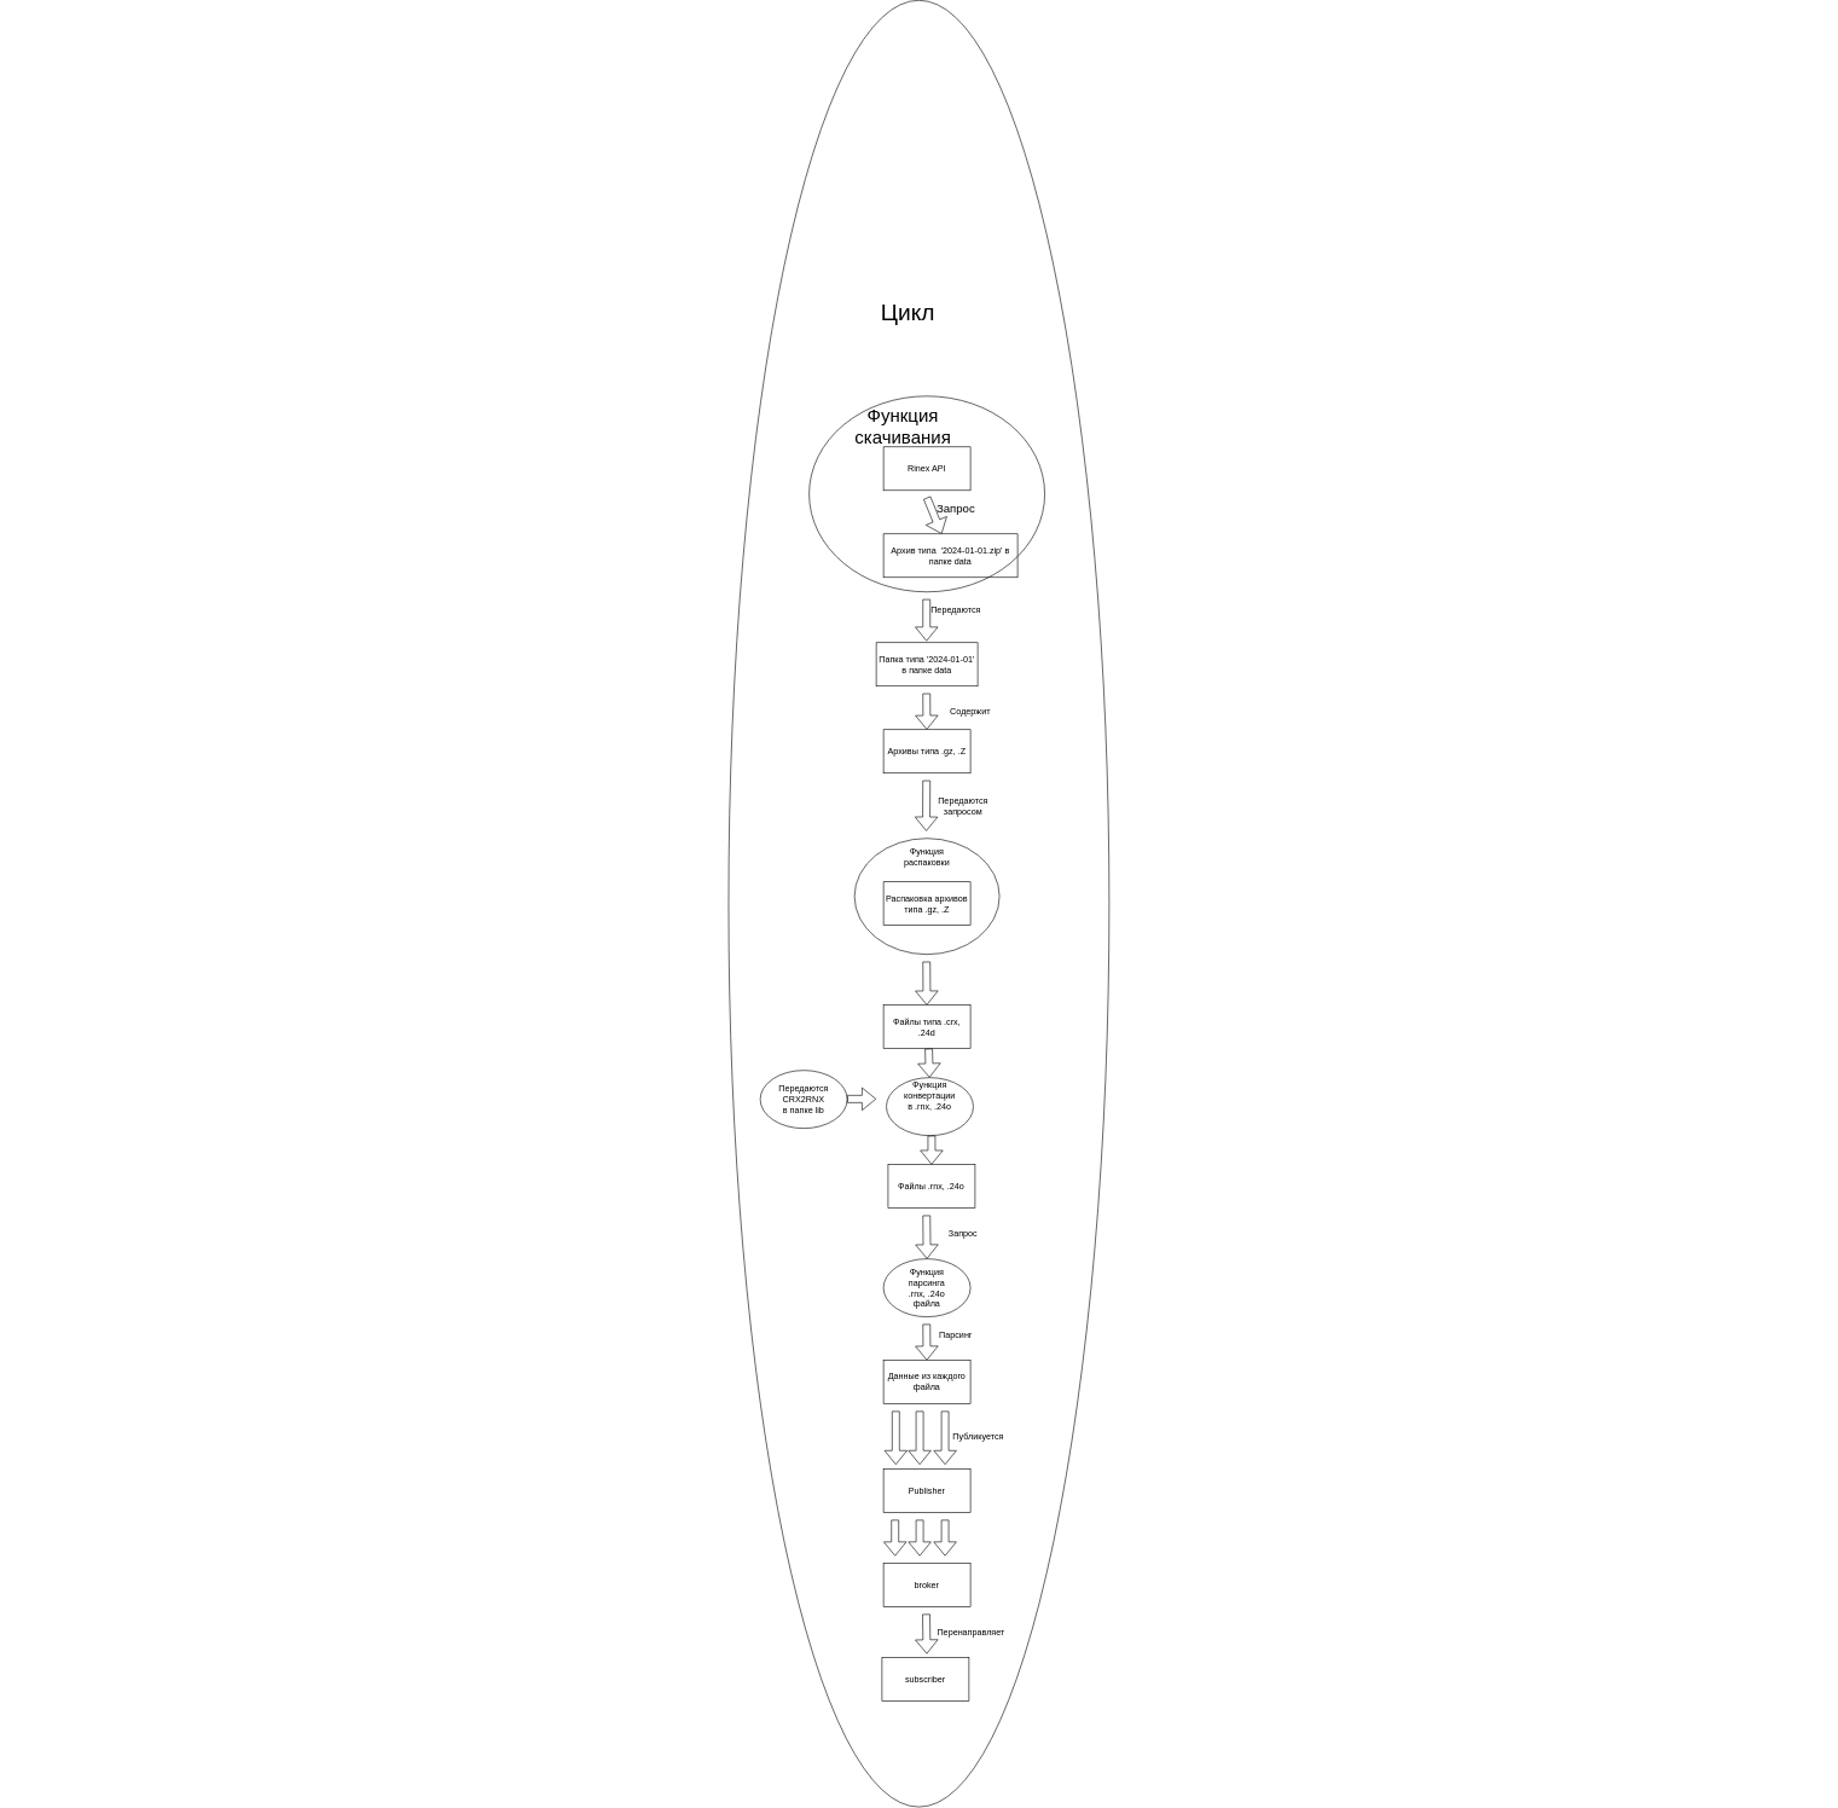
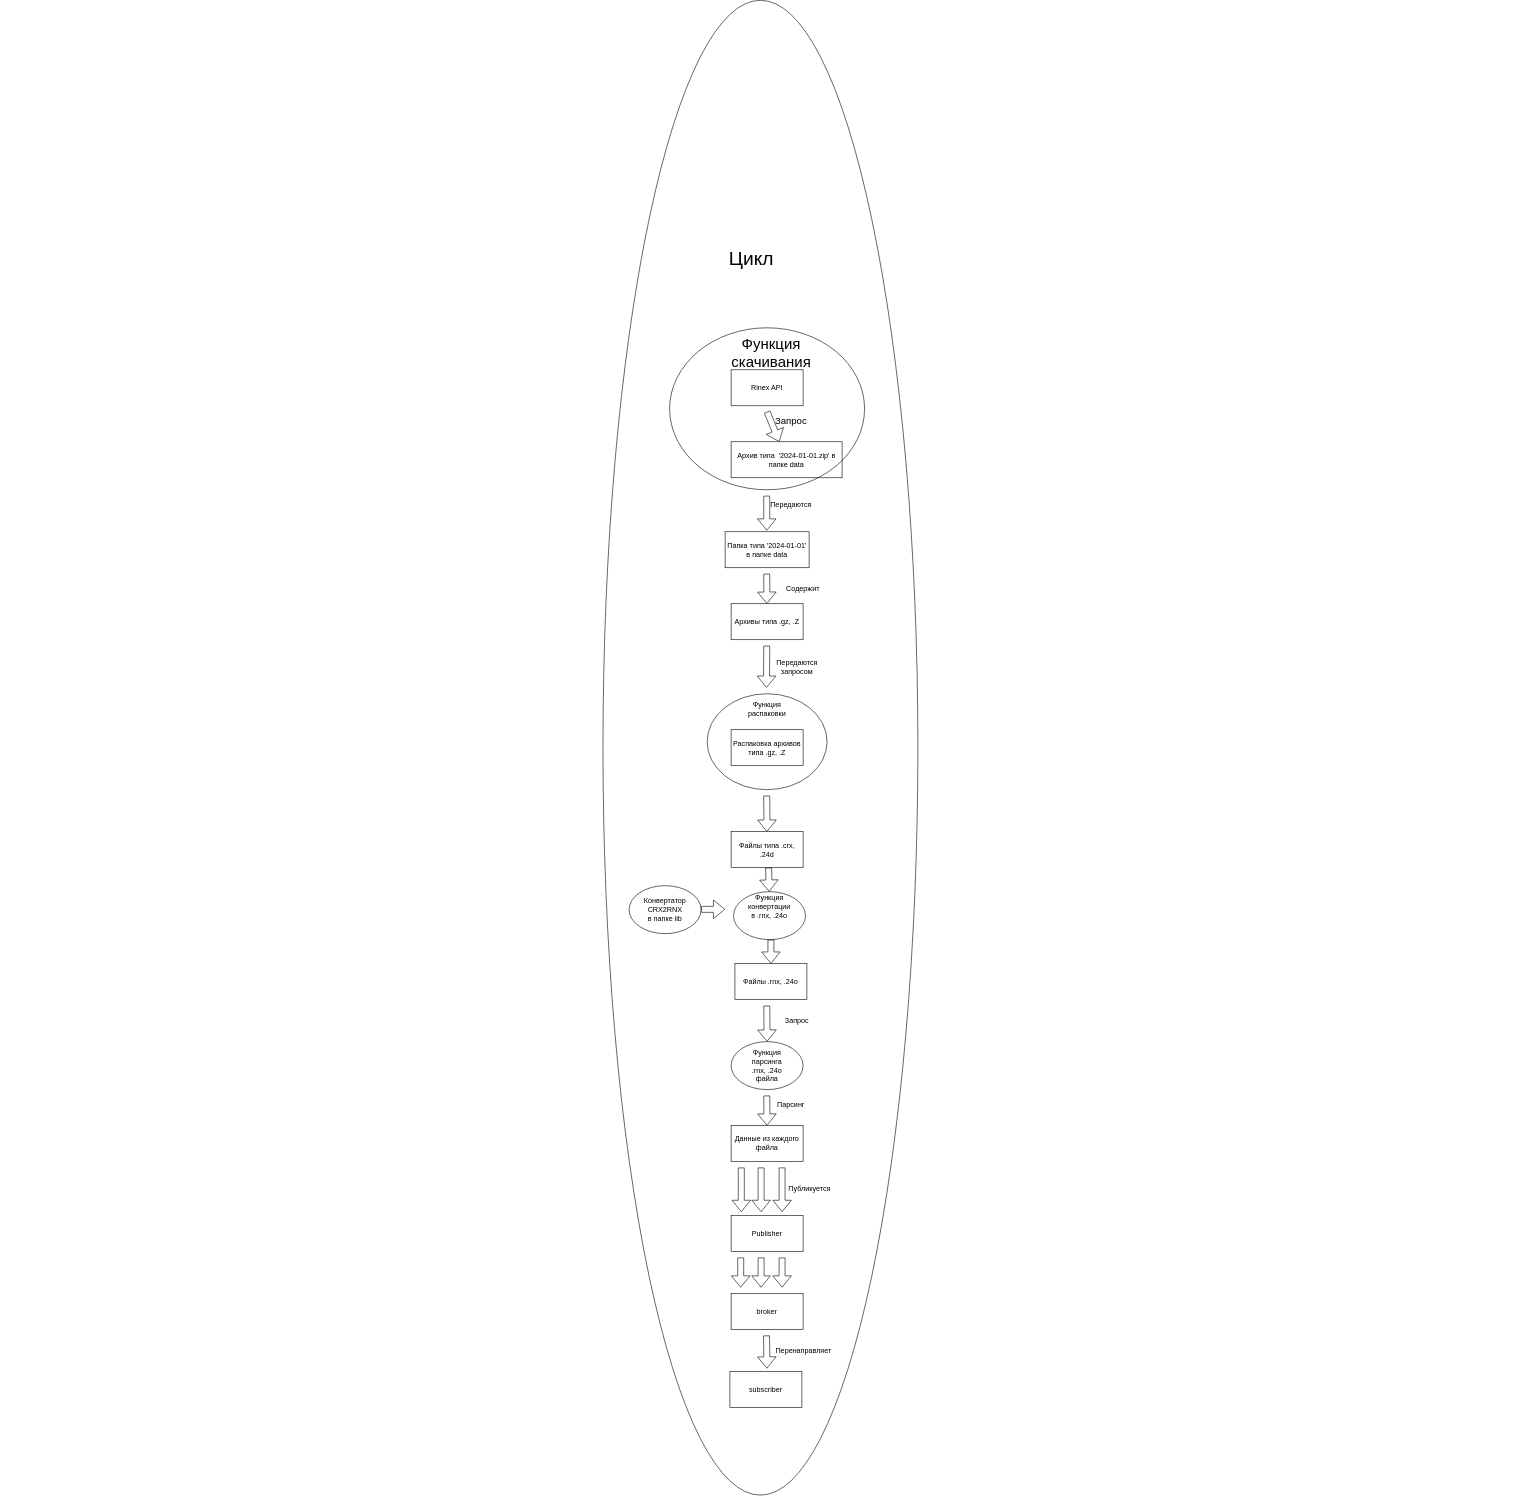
  <mxCell id="0" />
  <mxCell id="1" parent="0" />
  <mxCell id="2" value="Rinex API" style="rounded=0;whiteSpace=wrap;html=1;" vertex="1" parent="1"><mxGeometry x="1218" y="250" width="120" height="60" as="geometry" /></mxCell>
  <mxCell id="3" value="" style="shape=flexArrow;endArrow=classic;html=1;rounded=0;" edge="1" parent="1" target="4"><mxGeometry width="50" height="50" relative="1" as="geometry"><mxPoint x="1278" y="320" as="sourcePoint" /><mxPoint x="1278" y="400" as="targetPoint" /></mxGeometry></mxCell>
  <mxCell id="4" value="Архив типа&amp;nbsp; '2024-01-01.zip' в папке data" style="rounded=0;whiteSpace=wrap;html=1;" vertex="1" parent="1"><mxGeometry x="1218" y="370" width="185" height="60" as="geometry" /></mxCell>
  <mxCell id="5" value="" style="ellipse;whiteSpace=wrap;html=1;fillColor=none;" vertex="1" parent="1"><mxGeometry x="1115.5" y="180" width="325" height="270" as="geometry" /></mxCell>
- <mxCell id="6" value="&lt;span style=&quot;font-size: 25px;&quot;&gt;Функция скачивания&lt;/span&gt;" style="text;html=1;align=center;verticalAlign=middle;whiteSpace=wrap;rounded=0;" vertex="1" parent="1"><mxGeometry x="1182" y="200" width="126" height="40" as="geometry" /></mxCell>
+ <mxCell id="6" value="&lt;span style=&quot;font-size: 25px;&quot;&gt;Функция скачивания&lt;/span&gt;" style="text;html=1;align=center;verticalAlign=middle;whiteSpace=wrap;rounded=0;" vertex="1" parent="1"><mxGeometry x="1222" y="200" width="126" height="40" as="geometry" /></mxCell>
  <mxCell id="7" value="&lt;font style=&quot;font-size: 16px;&quot;&gt;Запрос&lt;/font&gt;" style="text;html=1;align=center;verticalAlign=middle;whiteSpace=wrap;rounded=0;" vertex="1" parent="1"><mxGeometry x="1288" y="320" width="60" height="30" as="geometry" /></mxCell>
  <mxCell id="8" value="" style="shape=flexArrow;endArrow=classic;html=1;rounded=0;" edge="1" parent="1"><mxGeometry width="50" height="50" relative="1" as="geometry"><mxPoint x="1277.41" y="460" as="sourcePoint" /><mxPoint x="1277.41" y="518" as="targetPoint" /></mxGeometry></mxCell>
  <mxCell id="9" value="Передаются" style="text;html=1;align=center;verticalAlign=middle;whiteSpace=wrap;rounded=0;" vertex="1" parent="1"><mxGeometry x="1288" y="460" width="60" height="30" as="geometry" /></mxCell>
  <mxCell id="10" value="Папка типа '2024-01-01' в папке data" style="rounded=0;whiteSpace=wrap;html=1;" vertex="1" parent="1"><mxGeometry x="1208" y="520" width="140" height="60" as="geometry" /></mxCell>
  <mxCell id="11" value="" style="ellipse;whiteSpace=wrap;html=1;fillColor=none;" vertex="1" parent="1"><mxGeometry x="1178" y="790" width="200" height="160" as="geometry" /></mxCell>
  <mxCell id="12" value="" style="shape=flexArrow;endArrow=classic;html=1;rounded=0;" edge="1" parent="1" target="13"><mxGeometry width="50" height="50" relative="1" as="geometry"><mxPoint x="1277.38" y="590" as="sourcePoint" /><mxPoint x="1277.38" y="640" as="targetPoint" /></mxGeometry></mxCell>
  <mxCell id="13" value="Архивы типа .gz, .Z" style="rounded=0;whiteSpace=wrap;html=1;" vertex="1" parent="1"><mxGeometry x="1218" y="640" width="120" height="60" as="geometry" /></mxCell>
  <mxCell id="14" value="Содержит" style="text;html=1;align=center;verticalAlign=middle;whiteSpace=wrap;rounded=0;" vertex="1" parent="1"><mxGeometry x="1308" y="600" width="60" height="30" as="geometry" /></mxCell>
  <mxCell id="15" value="" style="shape=flexArrow;endArrow=classic;html=1;rounded=0;" edge="1" parent="1"><mxGeometry width="50" height="50" relative="1" as="geometry"><mxPoint x="1277.38" y="710" as="sourcePoint" /><mxPoint x="1277" y="780" as="targetPoint" /></mxGeometry></mxCell>
  <mxCell id="16" value="Передаются запросом" style="text;html=1;align=center;verticalAlign=middle;whiteSpace=wrap;rounded=0;" vertex="1" parent="1"><mxGeometry x="1298" y="730" width="60" height="30" as="geometry" /></mxCell>
  <mxCell id="17" value="Функция распаковки" style="text;html=1;align=center;verticalAlign=middle;whiteSpace=wrap;rounded=0;" vertex="1" parent="1"><mxGeometry x="1248" y="800" width="60" height="30" as="geometry" /></mxCell>
  <mxCell id="18" value="Распаковка архивов типа .gz, .Z" style="rounded=0;whiteSpace=wrap;html=1;" vertex="1" parent="1"><mxGeometry x="1218" y="850" width="120" height="60" as="geometry" /></mxCell>
  <mxCell id="19" value="" style="shape=flexArrow;endArrow=classic;html=1;rounded=0;" edge="1" parent="1" target="20"><mxGeometry width="50" height="50" relative="1" as="geometry"><mxPoint x="1277.41" y="960" as="sourcePoint" /><mxPoint x="1277.41" y="1020" as="targetPoint" /></mxGeometry></mxCell>
  <mxCell id="20" value="Файлы типа .crx, .24d" style="rounded=0;whiteSpace=wrap;html=1;" vertex="1" parent="1"><mxGeometry x="1218" y="1020" width="120" height="60" as="geometry" /></mxCell>
  <mxCell id="21" value="" style="ellipse;whiteSpace=wrap;html=1;fillColor=none;" vertex="1" parent="1"><mxGeometry x="1048" y="1110" width="120" height="80" as="geometry" /></mxCell>
- <mxCell id="22" value="Передаются CRX2RNX&lt;div&gt;в папке lib&lt;/div&gt;" style="text;html=1;align=center;verticalAlign=middle;whiteSpace=wrap;rounded=0;" vertex="1" parent="1"><mxGeometry x="1078" y="1135" width="60" height="30" as="geometry" /></mxCell>
+ <mxCell id="22" value="Конвертатор CRX2RNX&lt;div&gt;в папке lib&lt;/div&gt;" style="text;html=1;align=center;verticalAlign=middle;whiteSpace=wrap;rounded=0;" vertex="1" parent="1"><mxGeometry x="1078" y="1135" width="60" height="30" as="geometry" /></mxCell>
  <mxCell id="23" value="" style="shape=flexArrow;endArrow=classic;html=1;rounded=0;" edge="1" parent="1"><mxGeometry width="50" height="50" relative="1" as="geometry"><mxPoint x="1168" y="1149.5" as="sourcePoint" /><mxPoint x="1208" y="1149.5" as="targetPoint" /></mxGeometry></mxCell>
  <mxCell id="24" value="" style="shape=flexArrow;endArrow=classic;html=1;rounded=0;" edge="1" parent="1" target="25"><mxGeometry width="50" height="50" relative="1" as="geometry"><mxPoint x="1280.5" y="1080" as="sourcePoint" /><mxPoint x="1281" y="1130" as="targetPoint" /></mxGeometry></mxCell>
  <mxCell id="25" value="" style="ellipse;whiteSpace=wrap;html=1;fillColor=none;" vertex="1" parent="1"><mxGeometry x="1222" y="1120" width="120" height="80" as="geometry" /></mxCell>
  <mxCell id="26" value="Функция конвертации в .rnx, .24o" style="text;html=1;align=center;verticalAlign=middle;whiteSpace=wrap;rounded=0;" vertex="1" parent="1"><mxGeometry x="1252" y="1130" width="60" height="30" as="geometry" /></mxCell>
  <mxCell id="27" value="" style="shape=flexArrow;endArrow=classic;html=1;rounded=0;" edge="1" parent="1" target="28"><mxGeometry width="50" height="50" relative="1" as="geometry"><mxPoint x="1284.38" y="1200" as="sourcePoint" /><mxPoint x="1284.38" y="1270" as="targetPoint" /></mxGeometry></mxCell>
  <mxCell id="28" value="Файлы .rnx, .24o" style="rounded=0;whiteSpace=wrap;html=1;" vertex="1" parent="1"><mxGeometry x="1224.38" y="1240" width="120" height="60" as="geometry" /></mxCell>
  <mxCell id="29" value="" style="shape=flexArrow;endArrow=classic;html=1;rounded=0;" edge="1" parent="1"><mxGeometry width="50" height="50" relative="1" as="geometry"><mxPoint x="1277.44" y="1310" as="sourcePoint" /><mxPoint x="1278" y="1370" as="targetPoint" /></mxGeometry></mxCell>
  <mxCell id="30" value="Запрос" style="text;html=1;align=center;verticalAlign=middle;whiteSpace=wrap;rounded=0;" vertex="1" parent="1"><mxGeometry x="1298" y="1320" width="60" height="30" as="geometry" /></mxCell>
  <mxCell id="31" value="" style="ellipse;whiteSpace=wrap;html=1;fillColor=none;" vertex="1" parent="1"><mxGeometry x="1218" y="1370" width="120" height="80" as="geometry" /></mxCell>
  <mxCell id="32" value="Функция парсинга .rnx, .24o файла" style="text;html=1;align=center;verticalAlign=middle;whiteSpace=wrap;rounded=0;" vertex="1" parent="1"><mxGeometry x="1248" y="1395" width="60" height="30" as="geometry" /></mxCell>
  <mxCell id="33" value="" style="shape=flexArrow;endArrow=classic;html=1;rounded=0;" edge="1" parent="1"><mxGeometry width="50" height="50" relative="1" as="geometry"><mxPoint x="1277.44" y="1460" as="sourcePoint" /><mxPoint x="1277.871" y="1510" as="targetPoint" /></mxGeometry></mxCell>
  <mxCell id="34" value="Парсинг" style="text;html=1;align=center;verticalAlign=middle;whiteSpace=wrap;rounded=0;" vertex="1" parent="1"><mxGeometry x="1288" y="1460" width="60" height="30" as="geometry" /></mxCell>
  <mxCell id="35" value="Данные из каждого файла" style="rounded=0;whiteSpace=wrap;html=1;" vertex="1" parent="1"><mxGeometry x="1218" y="1510" width="120" height="60" as="geometry" /></mxCell>
  <mxCell id="36" value="" style="shape=flexArrow;endArrow=classic;html=1;rounded=0;" edge="1" parent="1"><mxGeometry width="50" height="50" relative="1" as="geometry"><mxPoint x="1268" y="1580" as="sourcePoint" /><mxPoint x="1268" y="1654" as="targetPoint" /></mxGeometry></mxCell>
  <mxCell id="37" value="Публикуется" style="text;html=1;align=center;verticalAlign=middle;whiteSpace=wrap;rounded=0;" vertex="1" parent="1"><mxGeometry x="1319.38" y="1600" width="60" height="30" as="geometry" /></mxCell>
  <mxCell id="38" value="Publisher" style="rounded=0;whiteSpace=wrap;html=1;" vertex="1" parent="1"><mxGeometry x="1218" y="1660" width="120" height="60" as="geometry" /></mxCell>
  <mxCell id="39" value="" style="shape=flexArrow;endArrow=classic;html=1;rounded=0;" edge="1" parent="1"><mxGeometry width="50" height="50" relative="1" as="geometry"><mxPoint x="1268" y="1730" as="sourcePoint" /><mxPoint x="1268" y="1780" as="targetPoint" /></mxGeometry></mxCell>
  <mxCell id="40" value="broker" style="rounded=0;whiteSpace=wrap;html=1;" vertex="1" parent="1"><mxGeometry x="1218" y="1790" width="120" height="60" as="geometry" /></mxCell>
  <mxCell id="41" value="" style="shape=flexArrow;endArrow=classic;html=1;rounded=0;" edge="1" parent="1"><mxGeometry width="50" height="50" relative="1" as="geometry"><mxPoint x="1235" y="1580" as="sourcePoint" /><mxPoint x="1235" y="1654" as="targetPoint" /></mxGeometry></mxCell>
  <mxCell id="42" value="" style="shape=flexArrow;endArrow=classic;html=1;rounded=0;" edge="1" parent="1"><mxGeometry width="50" height="50" relative="1" as="geometry"><mxPoint x="1303" y="1580" as="sourcePoint" /><mxPoint x="1303" y="1654" as="targetPoint" /></mxGeometry></mxCell>
  <mxCell id="43" value="" style="shape=flexArrow;endArrow=classic;html=1;rounded=0;" edge="1" parent="1"><mxGeometry width="50" height="50" relative="1" as="geometry"><mxPoint x="1234" y="1730" as="sourcePoint" /><mxPoint x="1234" y="1780" as="targetPoint" /></mxGeometry></mxCell>
  <mxCell id="44" value="" style="shape=flexArrow;endArrow=classic;html=1;rounded=0;" edge="1" parent="1"><mxGeometry width="50" height="50" relative="1" as="geometry"><mxPoint x="1303" y="1730" as="sourcePoint" /><mxPoint x="1303" y="1780" as="targetPoint" /></mxGeometry></mxCell>
  <mxCell id="45" value="" style="shape=flexArrow;endArrow=classic;html=1;rounded=0;" edge="1" parent="1"><mxGeometry width="50" height="50" relative="1" as="geometry"><mxPoint x="1277" y="1860" as="sourcePoint" /><mxPoint x="1277.786" y="1915" as="targetPoint" /></mxGeometry></mxCell>
  <mxCell id="46" value="Перенаправляет" style="text;html=1;align=center;verticalAlign=middle;whiteSpace=wrap;rounded=0;" vertex="1" parent="1"><mxGeometry x="1309" y="1870" width="60" height="30" as="geometry" /></mxCell>
  <mxCell id="47" value="subscriber" style="rounded=0;whiteSpace=wrap;html=1;" vertex="1" parent="1"><mxGeometry x="1216" y="1920" width="120" height="60" as="geometry" /></mxCell>
  <mxCell id="48" value="" style="ellipse;whiteSpace=wrap;html=1;rotation=90;fillColor=none;" vertex="1" parent="1"><mxGeometry x="20.88" y="617.5" width="2492" height="525" as="geometry" /></mxCell>
  <mxCell id="49" value="&lt;font style=&quot;font-size: 32px;&quot;&gt;Цикл&lt;/font&gt;" style="text;html=1;align=center;verticalAlign=middle;whiteSpace=wrap;rounded=0;" vertex="1" parent="1"><mxGeometry x="1192" y="20" width="120" height="90" as="geometry" /></mxCell>
